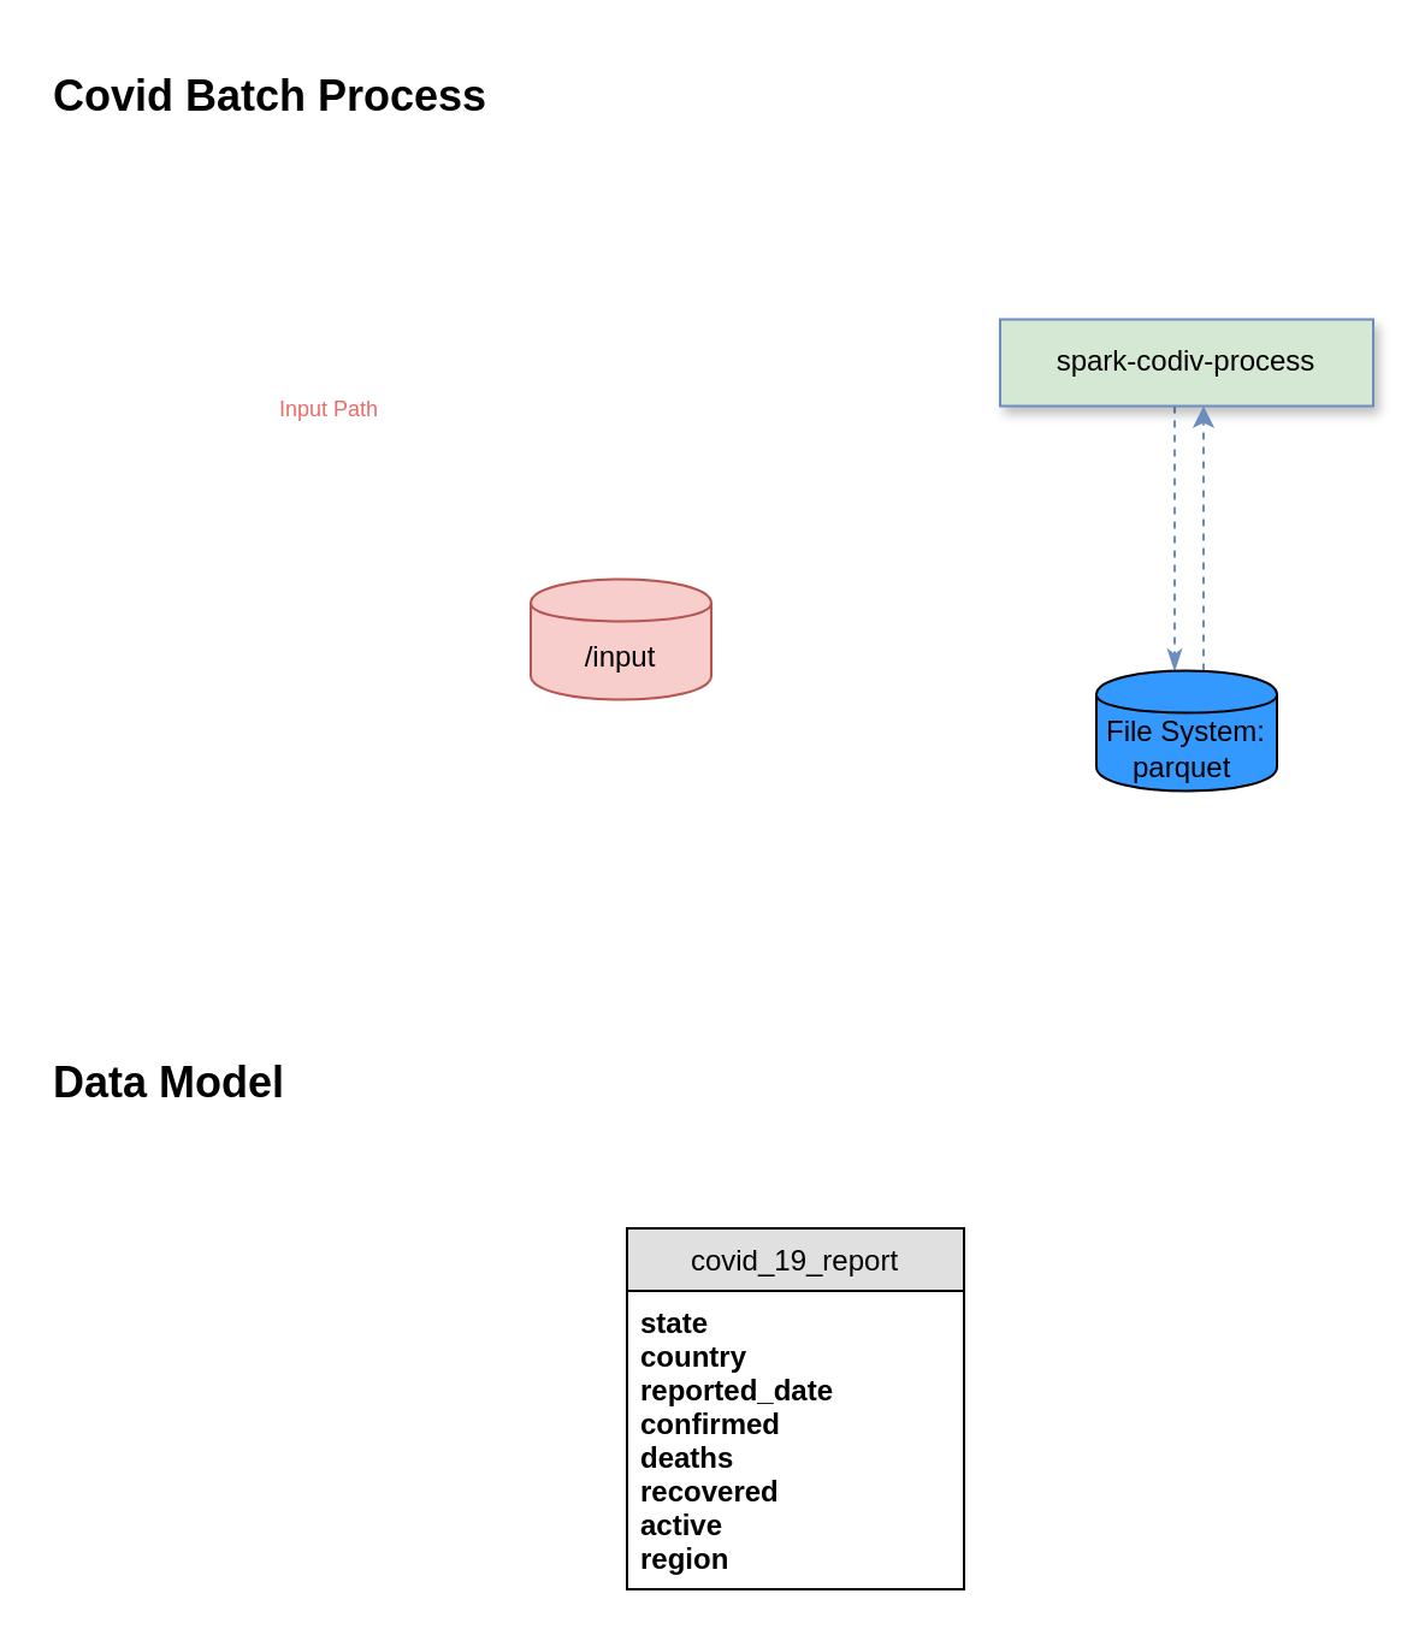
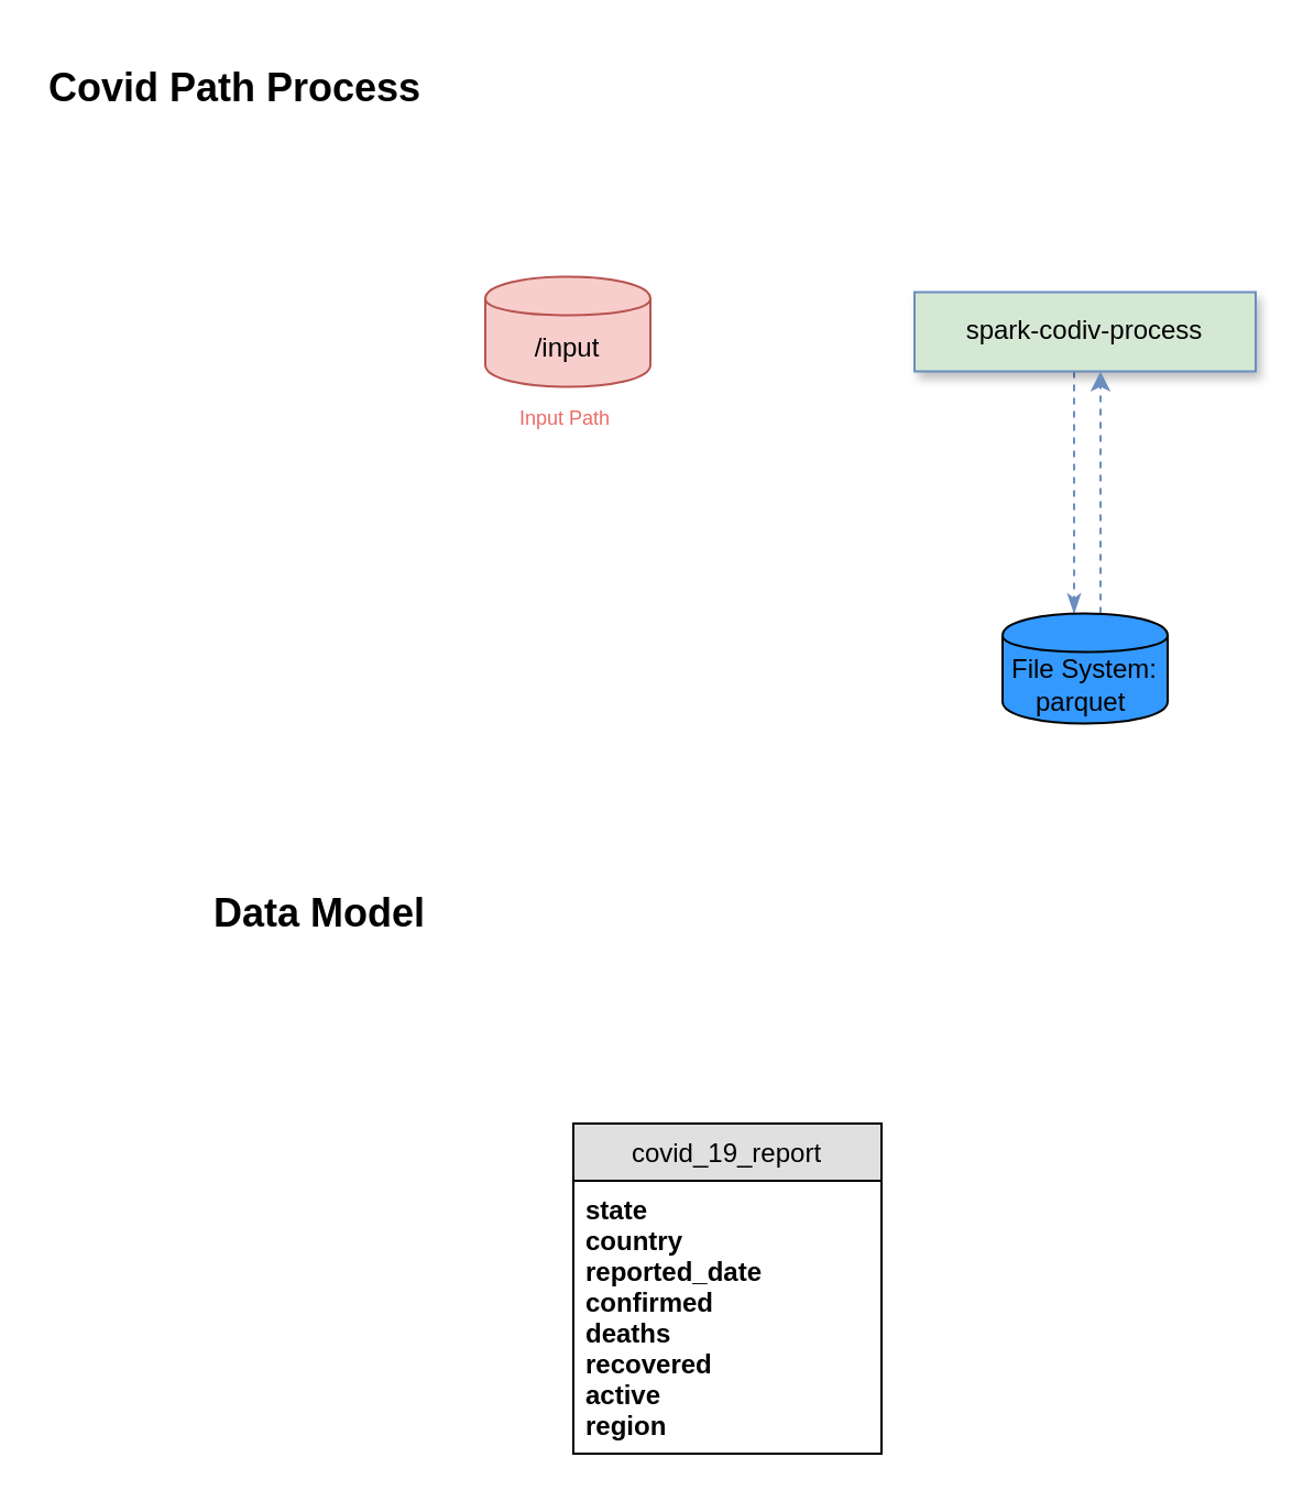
  <mxCell id="0" />
  <mxCell id="1" parent="0" />
  <mxCell id="2" style="edgeStyle=orthogonalEdgeStyle;rounded=0;orthogonalLoop=1;jettySize=auto;html=1;dashed=1;endArrow=classicThin;endFill=1;fillColor=#dae8fc;strokeColor=#6c8ebf;" edge="1" parent="1"><mxGeometry relative="1" as="geometry"><mxPoint x="487.5" y="168.25" as="sourcePoint" /><mxPoint x="487.5" y="278.25" as="targetPoint" /></mxGeometry></mxCell>
  <mxCell id="3" value="spark-codiv-process" style="whiteSpace=wrap;html=1;fillColor=#d5e8d4;strokeColor=#6c8ebf;fontSize=12;shadow=1;" vertex="1" parent="1"><mxGeometry x="415" y="132.25" width="155" height="36" as="geometry" /></mxCell>
- <mxCell id="4" value="/input&lt;div&gt;&lt;/div&gt;" style="shape=cylinder;whiteSpace=wrap;html=1;boundedLbl=1;backgroundOutline=1;fillColor=#f8cecc;strokeColor=#b85450;" vertex="1" parent="1"><mxGeometry x="220" y="240.25" width="75" height="50" as="geometry" /></mxCell>
+ <mxCell id="4" value="/input&lt;div&gt;&lt;/div&gt;" style="shape=cylinder;whiteSpace=wrap;html=1;boundedLbl=1;backgroundOutline=1;fillColor=#f8cecc;strokeColor=#b85450;" vertex="1" parent="1"><mxGeometry x="220" y="125.25" width="75" height="50" as="geometry" /></mxCell>
  <mxCell id="5" style="edgeStyle=orthogonalEdgeStyle;rounded=0;orthogonalLoop=1;jettySize=auto;html=1;entryX=0.5;entryY=1;entryDx=0;entryDy=0;dashed=1;fillColor=#dae8fc;strokeColor=#6c8ebf;" edge="1" parent="1"><mxGeometry relative="1" as="geometry"><mxPoint x="499.5" y="278.25" as="sourcePoint" /><mxPoint x="499.5" y="168.25" as="targetPoint" /></mxGeometry></mxCell>
  <mxCell id="6" value="&lt;div&gt;File System: parquet&amp;nbsp;&lt;/div&gt;&lt;div&gt;&lt;/div&gt;" style="shape=cylinder;whiteSpace=wrap;html=1;boundedLbl=1;backgroundOutline=1;fillColor=#3399FF;" vertex="1" parent="1"><mxGeometry x="455" y="278.25" width="75" height="50" as="geometry" /></mxCell>
- <mxCell id="7" value="Covid Batch Process" style="text;html=1;strokeColor=none;fillColor=none;align=left;verticalAlign=middle;whiteSpace=wrap;fontSize=18;fontStyle=1" vertex="1" parent="1"><mxGeometry x="20" y="20" width="279" height="40" as="geometry" /></mxCell>
- <mxCell id="8" value="Input Path" style="text;html=1;strokeColor=none;fillColor=none;align=left;verticalAlign=middle;whiteSpace=wrap;rounded=0;shadow=0;fontColor=#EA6B66;fontSize=9;" vertex="1" parent="1"><mxGeometry x="113.53" y="160" width="47.93" height="20" as="geometry" /></mxCell>
+ <mxCell id="7" value="Covid Path Process" style="text;html=1;strokeColor=none;fillColor=none;align=left;verticalAlign=middle;whiteSpace=wrap;fontSize=18;fontStyle=1" vertex="1" parent="1"><mxGeometry x="20" y="20" width="279" height="40" as="geometry" /></mxCell>
+ <mxCell id="8" value="Input Path" style="text;html=1;strokeColor=none;fillColor=none;align=left;verticalAlign=middle;whiteSpace=wrap;rounded=0;shadow=0;fontColor=#EA6B66;fontSize=9;" vertex="1" parent="1"><mxGeometry x="233.53" y="180" width="47.93" height="20" as="geometry" /></mxCell>
  <mxCell id="9" value="covid_19_report" style="swimlane;fontStyle=0;childLayout=stackLayout;horizontal=1;startSize=26;fillColor=#e0e0e0;horizontalStack=0;resizeParent=1;resizeParentMax=0;resizeLast=0;collapsible=1;marginBottom=0;swimlaneFillColor=#ffffff;align=center;fontSize=12;" vertex="1" parent="1"><mxGeometry x="260" y="510" width="140" height="150" as="geometry" /></mxCell>
  <mxCell id="10" value="state&#10;country&#10;reported_date&#10;confirmed&#10;deaths&#10;recovered&#10;active&#10;region&#10;" style="text;strokeColor=none;fillColor=none;spacingLeft=4;spacingRight=4;overflow=hidden;rotatable=0;points=[[0,0.5],[1,0.5]];portConstraint=eastwest;fontSize=12;fontStyle=1" vertex="1" parent="9"><mxGeometry y="26" width="140" height="124" as="geometry" /></mxCell>
- <mxCell id="11" value="Data Model" style="text;html=1;strokeColor=none;fillColor=none;align=left;verticalAlign=middle;whiteSpace=wrap;fontSize=18;fontStyle=1" vertex="1" parent="1"><mxGeometry x="20" y="430" width="160" height="40" as="geometry" /></mxCell>
+ <mxCell id="11" value="Data Model" style="text;html=1;strokeColor=none;fillColor=none;align=left;verticalAlign=middle;whiteSpace=wrap;fontSize=18;fontStyle=1" vertex="1" parent="1"><mxGeometry x="95" y="395" width="160" height="40" as="geometry" /></mxCell>
